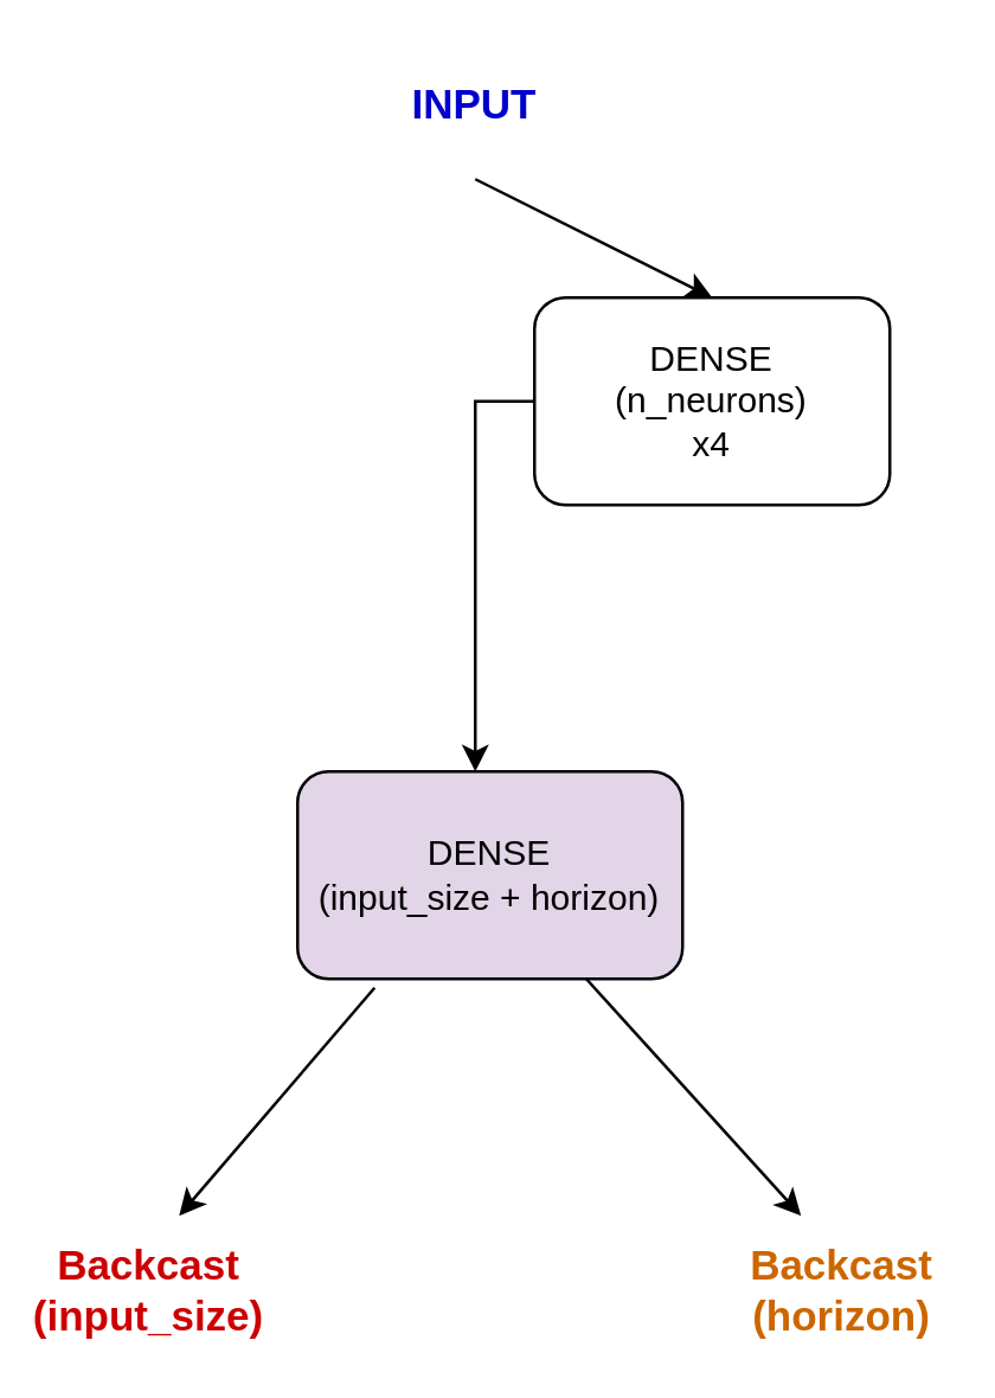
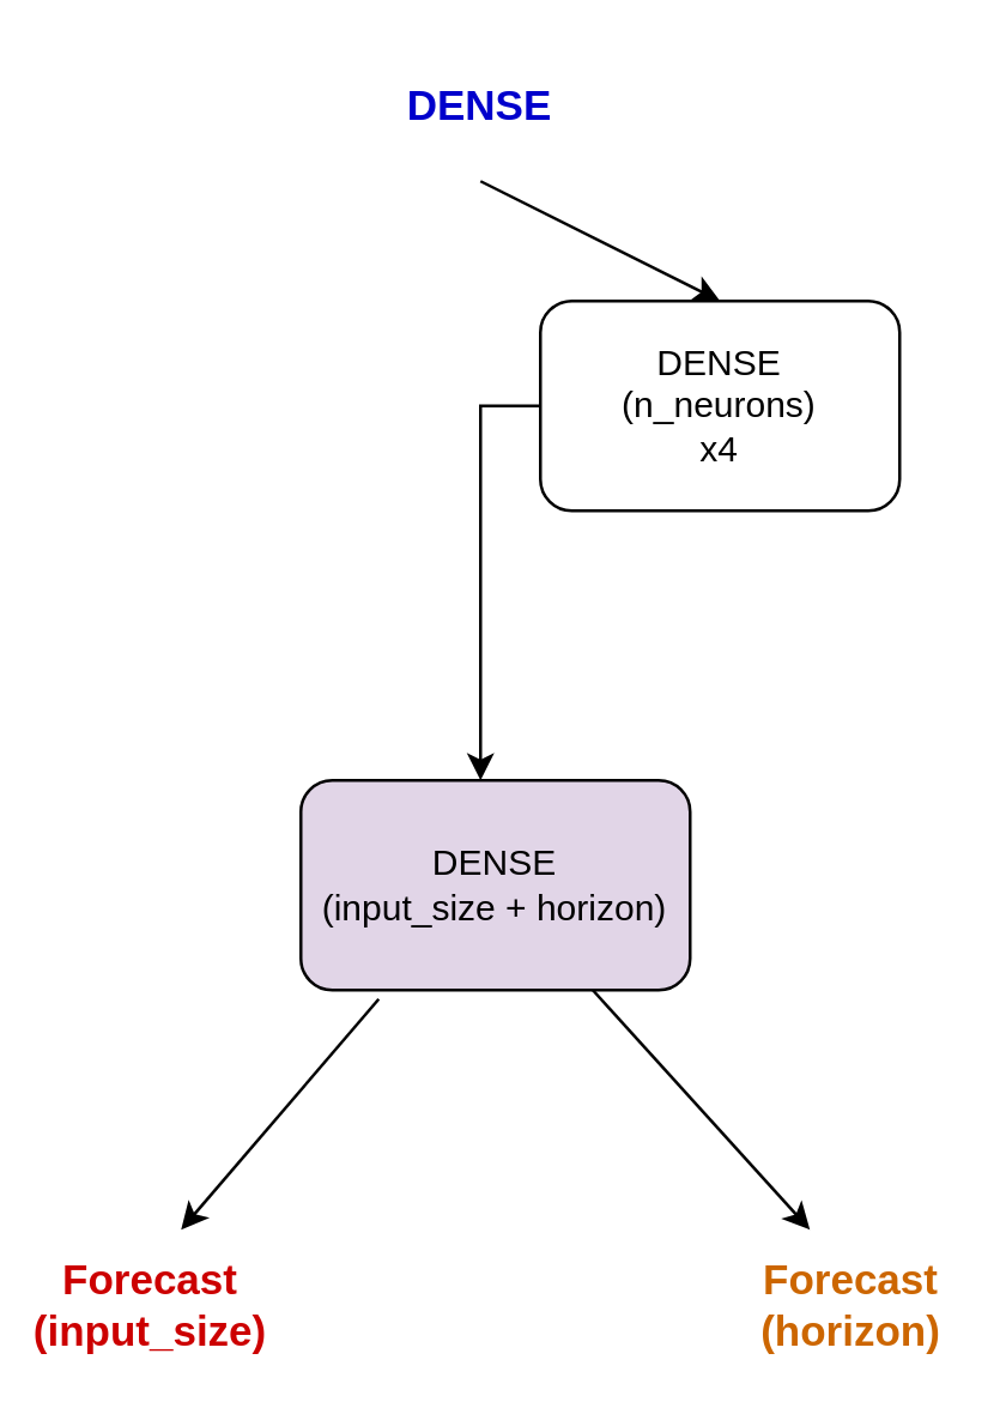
  <mxCell id="0" />
  <mxCell id="1" parent="0" />
  <mxCell id="2" style="edgeStyle=orthogonalEdgeStyle;rounded=0;orthogonalLoop=1;jettySize=auto;html=1;" edge="1" parent="1" source="3"><mxGeometry relative="1" as="geometry"><mxPoint x="160" y="260" as="targetPoint" /></mxGeometry></mxCell>
  <mxCell id="3" value="DENSE&lt;div&gt;(n_neurons)&lt;/div&gt;&lt;div&gt;x4&lt;/div&gt;" style="rounded=1;whiteSpace=wrap;html=1;" vertex="1" parent="1"><mxGeometry x="180" y="100" width="120" height="70" as="geometry" /></mxCell>
  <mxCell id="4" value="DENSE&lt;div&gt;(input_size + horizon)&lt;/div&gt;" style="rounded=1;whiteSpace=wrap;html=1;fillColor=#e1d5e7;" vertex="1" parent="1"><mxGeometry x="100" y="260" width="130" height="70" as="geometry" /></mxCell>
- <mxCell id="5" value="&lt;font color=&quot;#cc0000&quot; style=&quot;font-size: 14px;&quot;&gt;&lt;b&gt;Backcast&lt;/b&gt;&lt;/font&gt;&lt;div&gt;&lt;font color=&quot;#cc0000&quot; style=&quot;font-size: 14px;&quot;&gt;&lt;b&gt;(input_size)&lt;/b&gt;&lt;/font&gt;&lt;/div&gt;" style="text;html=1;align=center;verticalAlign=middle;whiteSpace=wrap;rounded=0;" vertex="1" parent="1"><mxGeometry x="20" y="420" width="60" height="30" as="geometry" /></mxCell>
- <mxCell id="6" value="&lt;font color=&quot;#cc6600&quot; style=&quot;font-size: 14px;&quot;&gt;&lt;b&gt;Backcast&lt;/b&gt;&lt;/font&gt;&lt;div&gt;&lt;font color=&quot;#cc6600&quot; style=&quot;font-size: 14px;&quot;&gt;&lt;b&gt;(horizon)&lt;/b&gt;&lt;/font&gt;&lt;/div&gt;" style="text;html=1;align=center;verticalAlign=middle;whiteSpace=wrap;rounded=0;" vertex="1" parent="1"><mxGeometry x="254" y="420" width="60" height="30" as="geometry" /></mxCell>
- <mxCell id="7" value="&lt;span style=&quot;font-size: 14px;&quot;&gt;&lt;b&gt;&lt;font color=&quot;#0000cc&quot;&gt;INPUT&lt;/font&gt;&lt;/b&gt;&lt;/span&gt;" style="text;html=1;align=center;verticalAlign=middle;whiteSpace=wrap;rounded=0;" vertex="1" parent="1"><mxGeometry x="130" y="20" width="60" height="30" as="geometry" /></mxCell>
+ <mxCell id="5" value="&lt;font color=&quot;#cc0000&quot; style=&quot;font-size: 14px;&quot;&gt;&lt;b&gt;Forecast&lt;/b&gt;&lt;/font&gt;&lt;div&gt;&lt;font color=&quot;#cc0000&quot; style=&quot;font-size: 14px;&quot;&gt;&lt;b&gt;(input_size)&lt;/b&gt;&lt;/font&gt;&lt;/div&gt;" style="text;html=1;align=center;verticalAlign=middle;whiteSpace=wrap;rounded=0;" vertex="1" parent="1"><mxGeometry x="20" y="420" width="60" height="30" as="geometry" /></mxCell>
+ <mxCell id="6" value="&lt;font color=&quot;#cc6600&quot; style=&quot;font-size: 14px;&quot;&gt;&lt;b&gt;Forecast&lt;/b&gt;&lt;/font&gt;&lt;div&gt;&lt;font color=&quot;#cc6600&quot; style=&quot;font-size: 14px;&quot;&gt;&lt;b&gt;(horizon)&lt;/b&gt;&lt;/font&gt;&lt;/div&gt;" style="text;html=1;align=center;verticalAlign=middle;whiteSpace=wrap;rounded=0;" vertex="1" parent="1"><mxGeometry x="254" y="420" width="60" height="30" as="geometry" /></mxCell>
+ <mxCell id="7" value="&lt;span style=&quot;font-size: 14px;&quot;&gt;&lt;b&gt;&lt;font color=&quot;#0000cc&quot;&gt;DENSE&lt;/font&gt;&lt;/b&gt;&lt;/span&gt;" style="text;html=1;align=center;verticalAlign=middle;whiteSpace=wrap;rounded=0;" vertex="1" parent="1"><mxGeometry x="130" y="20" width="60" height="30" as="geometry" /></mxCell>
  <mxCell id="8" value="" style="endArrow=classic;html=1;rounded=0;exitX=0.75;exitY=1;exitDx=0;exitDy=0;" edge="1" parent="1" source="4"><mxGeometry width="50" height="50" relative="1" as="geometry"><mxPoint x="260" y="390" as="sourcePoint" /><mxPoint x="270" y="410" as="targetPoint" /></mxGeometry></mxCell>
  <mxCell id="9" value="" style="endArrow=classic;html=1;rounded=0;exitX=0.2;exitY=1.043;exitDx=0;exitDy=0;exitPerimeter=0;" edge="1" parent="1" source="4"><mxGeometry width="50" height="50" relative="1" as="geometry"><mxPoint x="260" y="390" as="sourcePoint" /><mxPoint x="60" y="410" as="targetPoint" /></mxGeometry></mxCell>
  <mxCell id="10" value="" style="endArrow=classic;html=1;rounded=0;entryX=0.5;entryY=0;entryDx=0;entryDy=0;" edge="1" parent="1" target="3"><mxGeometry width="50" height="50" relative="1" as="geometry"><mxPoint x="160" y="60" as="sourcePoint" /><mxPoint x="210" y="40" as="targetPoint" /></mxGeometry></mxCell>
